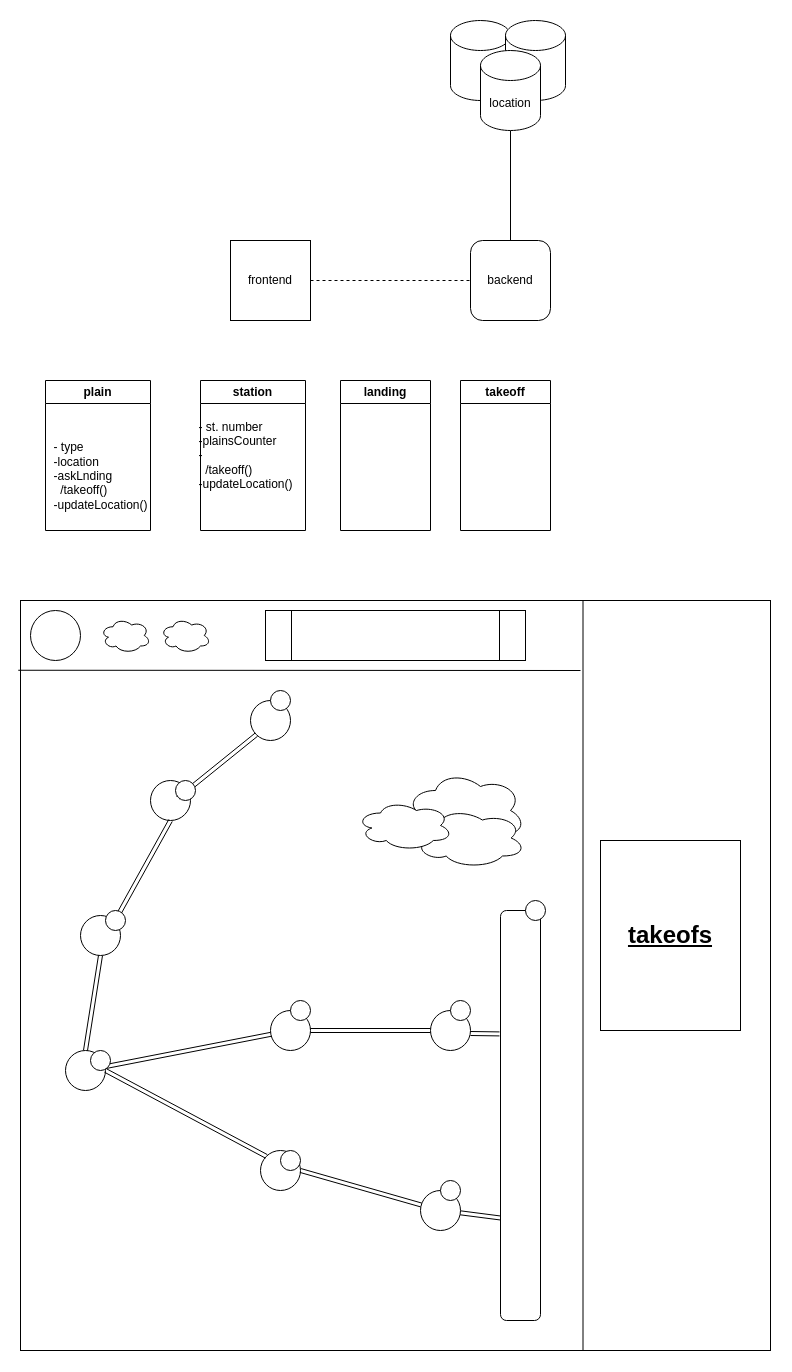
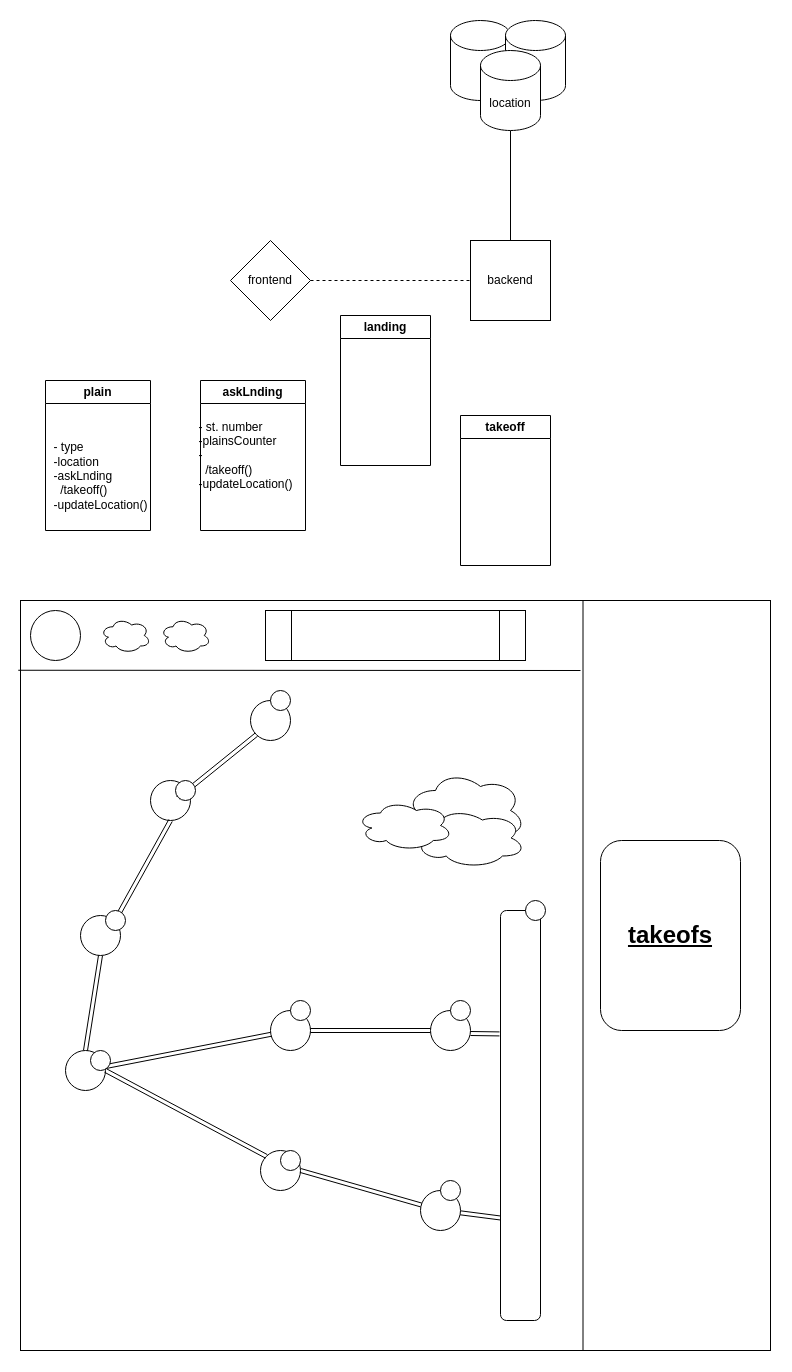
  <mxCell id="0" />
  <mxCell id="1" parent="0" />
- <mxCell id="2" value="frontend" style="whiteSpace=wrap;html=1;aspect=fixed;" vertex="1" parent="1"><mxGeometry x="230" y="240" width="80" height="80" as="geometry" /></mxCell>
- <mxCell id="3" value="backend" style="whiteSpace=wrap;html=1;aspect=fixed;rounded=1;" vertex="1" parent="1"><mxGeometry x="470" y="240" width="80" height="80" as="geometry" /></mxCell>
+ <mxCell id="2" value="frontend" style="rhombus;whiteSpace=wrap;html=1;aspect=fixed;" vertex="1" parent="1"><mxGeometry x="230" y="240" width="80" height="80" as="geometry" /></mxCell>
+ <mxCell id="3" value="backend" style="whiteSpace=wrap;html=1;aspect=fixed;" vertex="1" parent="1"><mxGeometry x="470" y="240" width="80" height="80" as="geometry" /></mxCell>
  <mxCell id="4" value="" style="endArrow=none;html=1;rounded=0;exitX=1;exitY=0.5;exitDx=0;exitDy=0;entryX=0;entryY=0.5;entryDx=0;entryDy=0;dashed=1;" edge="1" parent="1" source="2" target="3"><mxGeometry width="50" height="50" relative="1" as="geometry"><mxPoint x="380" y="310" as="sourcePoint" /><mxPoint x="430" y="260" as="targetPoint" /></mxGeometry></mxCell>
  <mxCell id="5" value="" style="whiteSpace=wrap;html=1;aspect=fixed;" vertex="1" parent="1"><mxGeometry x="20" y="600" width="750" height="750" as="geometry" /></mxCell>
  <mxCell id="6" value="" style="endArrow=none;html=1;rounded=0;entryX=0.75;entryY=0;entryDx=0;entryDy=0;exitX=0.75;exitY=1;exitDx=0;exitDy=0;" edge="1" parent="1" source="5" target="5"><mxGeometry width="50" height="50" relative="1" as="geometry"><mxPoint x="310" y="1000" as="sourcePoint" /><mxPoint x="360" y="950" as="targetPoint" /></mxGeometry></mxCell>
  <mxCell id="7" value="" style="endArrow=none;html=1;rounded=0;exitX=-0.003;exitY=0.093;exitDx=0;exitDy=0;exitPerimeter=0;" edge="1" parent="1" source="5"><mxGeometry width="50" height="50" relative="1" as="geometry"><mxPoint x="30" y="660" as="sourcePoint" /><mxPoint x="580" y="670" as="targetPoint" /></mxGeometry></mxCell>
  <mxCell id="8" value="" style="ellipse;whiteSpace=wrap;html=1;aspect=fixed;" vertex="1" parent="1"><mxGeometry x="30" y="610" width="50" height="50" as="geometry" /></mxCell>
  <mxCell id="9" value="" style="shape=process;whiteSpace=wrap;html=1;backgroundOutline=1;" vertex="1" parent="1"><mxGeometry x="265" y="610" width="260" height="50" as="geometry" /></mxCell>
  <mxCell id="10" value="" style="ellipse;shape=cloud;whiteSpace=wrap;html=1;" vertex="1" parent="1"><mxGeometry x="100" y="617.5" width="50" height="35" as="geometry" /></mxCell>
  <mxCell id="11" value="" style="ellipse;shape=cloud;whiteSpace=wrap;html=1;" vertex="1" parent="1"><mxGeometry x="160" y="617.5" width="50" height="35" as="geometry" /></mxCell>
- <mxCell id="12" value="&lt;font style=&quot;font-size: 24px;&quot;&gt;&lt;b&gt;&lt;u&gt;takeofs&lt;/u&gt;&lt;/b&gt;&lt;/font&gt;" style="whiteSpace=wrap;html=1;rounded=0;" vertex="1" parent="1"><mxGeometry x="600" y="840" width="140" height="190" as="geometry" /></mxCell>
+ <mxCell id="12" value="&lt;font style=&quot;font-size: 24px;&quot;&gt;&lt;b&gt;&lt;u&gt;takeofs&lt;/u&gt;&lt;/b&gt;&lt;/font&gt;" style="rounded=1;whiteSpace=wrap;html=1;" vertex="1" parent="1"><mxGeometry x="600" y="840" width="140" height="190" as="geometry" /></mxCell>
  <mxCell id="13" value="" style="ellipse;whiteSpace=wrap;html=1;aspect=fixed;" vertex="1" parent="1"><mxGeometry x="260" y="1150" width="40" height="40" as="geometry" /></mxCell>
  <mxCell id="14" value="" style="ellipse;whiteSpace=wrap;html=1;aspect=fixed;" vertex="1" parent="1"><mxGeometry x="270" y="1010" width="40" height="40" as="geometry" /></mxCell>
  <mxCell id="15" value="" style="ellipse;whiteSpace=wrap;html=1;aspect=fixed;" vertex="1" parent="1"><mxGeometry x="420" y="1190" width="40" height="40" as="geometry" /></mxCell>
  <mxCell id="16" value="" style="ellipse;whiteSpace=wrap;html=1;aspect=fixed;" vertex="1" parent="1"><mxGeometry x="250" y="700" width="40" height="40" as="geometry" /></mxCell>
  <mxCell id="17" value="" style="ellipse;whiteSpace=wrap;html=1;aspect=fixed;direction=west;" vertex="1" parent="1"><mxGeometry x="150" y="780" width="40" height="40" as="geometry" /></mxCell>
  <mxCell id="18" value="" style="ellipse;whiteSpace=wrap;html=1;aspect=fixed;" vertex="1" parent="1"><mxGeometry x="80" y="915" width="40" height="40" as="geometry" /></mxCell>
  <mxCell id="19" value="" style="ellipse;whiteSpace=wrap;html=1;aspect=fixed;" vertex="1" parent="1"><mxGeometry x="65" y="1050" width="40" height="40" as="geometry" /></mxCell>
  <mxCell id="20" value="" style="ellipse;whiteSpace=wrap;html=1;aspect=fixed;" vertex="1" parent="1"><mxGeometry x="270" y="690" width="20" height="20" as="geometry" /></mxCell>
  <mxCell id="21" value="" style="ellipse;whiteSpace=wrap;html=1;aspect=fixed;" vertex="1" parent="1"><mxGeometry x="430" y="1010" width="40" height="40" as="geometry" /></mxCell>
  <mxCell id="22" value="" style="shape=link;html=1;rounded=0;entryX=0;entryY=1;entryDx=0;entryDy=0;exitX=0;exitY=1;exitDx=0;exitDy=0;" edge="1" parent="1" source="36" target="16"><mxGeometry width="100" relative="1" as="geometry"><mxPoint x="290" y="980" as="sourcePoint" /><mxPoint x="390" y="980" as="targetPoint" /></mxGeometry></mxCell>
  <mxCell id="23" value="" style="shape=link;html=1;rounded=0;exitX=1;exitY=0.5;exitDx=0;exitDy=0;" edge="1" parent="1" source="13" target="15"><mxGeometry width="100" relative="1" as="geometry"><mxPoint x="194" y="796" as="sourcePoint" /><mxPoint x="266" y="744" as="targetPoint" /></mxGeometry></mxCell>
  <mxCell id="24" value="" style="shape=link;html=1;rounded=0;exitX=1;exitY=0.5;exitDx=0;exitDy=0;" edge="1" parent="1" source="14" target="21"><mxGeometry width="100" relative="1" as="geometry"><mxPoint x="204" y="806" as="sourcePoint" /><mxPoint x="276" y="754" as="targetPoint" /></mxGeometry></mxCell>
  <mxCell id="25" value="" style="shape=link;html=1;rounded=0;" edge="1" parent="1" source="19" target="14"><mxGeometry width="100" relative="1" as="geometry"><mxPoint x="214" y="816" as="sourcePoint" /><mxPoint x="286" y="764" as="targetPoint" /></mxGeometry></mxCell>
  <mxCell id="26" value="" style="shape=link;html=1;rounded=0;entryX=0;entryY=0;entryDx=0;entryDy=0;exitX=1;exitY=0.5;exitDx=0;exitDy=0;" edge="1" parent="1" source="19" target="13"><mxGeometry width="100" relative="1" as="geometry"><mxPoint x="224" y="826" as="sourcePoint" /><mxPoint x="296" y="774" as="targetPoint" /></mxGeometry></mxCell>
  <mxCell id="27" value="" style="shape=link;html=1;rounded=0;entryX=0.5;entryY=1;entryDx=0;entryDy=0;exitX=0.5;exitY=0;exitDx=0;exitDy=0;" edge="1" parent="1" source="19" target="18"><mxGeometry width="100" relative="1" as="geometry"><mxPoint x="234" y="836" as="sourcePoint" /><mxPoint x="306" y="784" as="targetPoint" /></mxGeometry></mxCell>
  <mxCell id="28" value="" style="shape=link;html=1;rounded=0;entryX=0.5;entryY=0;entryDx=0;entryDy=0;exitX=1;exitY=0;exitDx=0;exitDy=0;" edge="1" parent="1" source="18" target="17"><mxGeometry width="100" relative="1" as="geometry"><mxPoint x="244" y="846" as="sourcePoint" /><mxPoint x="316" y="794" as="targetPoint" /></mxGeometry></mxCell>
  <mxCell id="29" value="" style="rounded=1;whiteSpace=wrap;html=1;" vertex="1" parent="1"><mxGeometry x="500" y="910" width="40" height="410" as="geometry" /></mxCell>
  <mxCell id="30" value="" style="shape=link;html=1;rounded=0;entryX=0;entryY=0.75;entryDx=0;entryDy=0;" edge="1" parent="1" source="15" target="29"><mxGeometry width="100" relative="1" as="geometry"><mxPoint x="320" y="1040" as="sourcePoint" /><mxPoint x="440" y="1040" as="targetPoint" /></mxGeometry></mxCell>
  <mxCell id="31" value="" style="shape=link;html=1;rounded=0;entryX=-0.025;entryY=0.301;entryDx=0;entryDy=0;entryPerimeter=0;" edge="1" parent="1" target="29"><mxGeometry width="100" relative="1" as="geometry"><mxPoint x="470" y="1033" as="sourcePoint" /><mxPoint x="450" y="1050" as="targetPoint" /></mxGeometry></mxCell>
  <mxCell id="32" value="" style="ellipse;whiteSpace=wrap;html=1;aspect=fixed;" vertex="1" parent="1"><mxGeometry x="105" y="910" width="20" height="20" as="geometry" /></mxCell>
  <mxCell id="33" value="" style="ellipse;whiteSpace=wrap;html=1;aspect=fixed;" vertex="1" parent="1"><mxGeometry x="290" y="1000" width="20" height="20" as="geometry" /></mxCell>
  <mxCell id="34" value="" style="ellipse;whiteSpace=wrap;html=1;aspect=fixed;" vertex="1" parent="1"><mxGeometry x="450" y="1000" width="20" height="20" as="geometry" /></mxCell>
  <mxCell id="35" value="" style="shape=link;html=1;rounded=0;entryX=0;entryY=1;entryDx=0;entryDy=0;exitX=0;exitY=1;exitDx=0;exitDy=0;" edge="1" parent="1" source="17" target="36"><mxGeometry width="100" relative="1" as="geometry"><mxPoint x="184" y="786" as="sourcePoint" /><mxPoint x="256" y="734" as="targetPoint" /></mxGeometry></mxCell>
  <mxCell id="36" value="" style="ellipse;whiteSpace=wrap;html=1;aspect=fixed;" vertex="1" parent="1"><mxGeometry x="175" y="780" width="20" height="20" as="geometry" /></mxCell>
  <mxCell id="37" value="" style="ellipse;whiteSpace=wrap;html=1;aspect=fixed;" vertex="1" parent="1"><mxGeometry x="440" y="1180" width="20" height="20" as="geometry" /></mxCell>
  <mxCell id="38" value="" style="ellipse;whiteSpace=wrap;html=1;aspect=fixed;direction=south;" vertex="1" parent="1"><mxGeometry x="280" y="1150" width="20" height="20" as="geometry" /></mxCell>
  <mxCell id="39" value="" style="ellipse;whiteSpace=wrap;html=1;aspect=fixed;" vertex="1" parent="1"><mxGeometry x="90" y="1050" width="20" height="20" as="geometry" /></mxCell>
  <mxCell id="40" value="" style="ellipse;whiteSpace=wrap;html=1;aspect=fixed;" vertex="1" parent="1"><mxGeometry x="525" y="900" width="20" height="20" as="geometry" /></mxCell>
  <mxCell id="41" value="" style="ellipse;shape=cloud;whiteSpace=wrap;html=1;" vertex="1" parent="1"><mxGeometry x="405" y="770" width="120" height="80" as="geometry" /></mxCell>
  <mxCell id="42" value="" style="ellipse;shape=cloud;whiteSpace=wrap;html=1;" vertex="1" parent="1"><mxGeometry x="410" y="807.5" width="115" height="60" as="geometry" /></mxCell>
  <mxCell id="43" value="" style="ellipse;shape=cloud;whiteSpace=wrap;html=1;" vertex="1" parent="1"><mxGeometry x="356" y="800" width="96" height="50" as="geometry" /></mxCell>
  <mxCell id="44" value="" style="endArrow=none;html=1;rounded=0;entryX=0.5;entryY=1;entryDx=0;entryDy=0;exitX=0.5;exitY=0;exitDx=0;exitDy=0;" edge="1" parent="1" source="3"><mxGeometry width="50" height="50" relative="1" as="geometry"><mxPoint x="310" y="290" as="sourcePoint" /><mxPoint x="510" y="130" as="targetPoint" /></mxGeometry></mxCell>
  <mxCell id="45" value="" style="shape=cylinder3;whiteSpace=wrap;html=1;boundedLbl=1;backgroundOutline=1;size=15;" vertex="1" parent="1"><mxGeometry x="450" y="20" width="60" height="80" as="geometry" /></mxCell>
  <mxCell id="46" value="" style="shape=cylinder3;whiteSpace=wrap;html=1;boundedLbl=1;backgroundOutline=1;size=15;" vertex="1" parent="1"><mxGeometry x="505" y="20" width="60" height="80" as="geometry" /></mxCell>
  <mxCell id="47" value="location" style="shape=cylinder3;whiteSpace=wrap;html=1;boundedLbl=1;backgroundOutline=1;size=15;" vertex="1" parent="1"><mxGeometry x="480" y="50" width="60" height="80" as="geometry" /></mxCell>
  <mxCell id="48" value="plain" style="swimlane;whiteSpace=wrap;html=1;" vertex="1" parent="1"><mxGeometry x="45" y="380" width="105" height="150" as="geometry" /></mxCell>
  <mxCell id="49" value="&lt;div style=&quot;text-align: left;&quot;&gt;&lt;span style=&quot;background-color: initial;&quot;&gt;- type&lt;/span&gt;&lt;/div&gt;&lt;div style=&quot;text-align: left;&quot;&gt;&lt;span style=&quot;background-color: initial;&quot;&gt;-location&lt;/span&gt;&lt;/div&gt;&lt;div style=&quot;text-align: left;&quot;&gt;&lt;span style=&quot;background-color: initial;&quot;&gt;-askLnding&lt;/span&gt;&lt;/div&gt;&lt;div style=&quot;text-align: left;&quot;&gt;&lt;span style=&quot;background-color: initial;&quot;&gt;&amp;nbsp; /takeoff()&lt;/span&gt;&lt;/div&gt;&lt;div style=&quot;text-align: left;&quot;&gt;&lt;span style=&quot;background-color: initial;&quot;&gt;-updateLocation()&lt;/span&gt;&lt;/div&gt;&lt;div style=&quot;text-align: left;&quot;&gt;&lt;span style=&quot;background-color: initial;&quot;&gt;&lt;br&gt;&lt;/span&gt;&lt;/div&gt;&lt;div style=&quot;text-align: left;&quot;&gt;&lt;span style=&quot;background-color: initial;&quot;&gt;&lt;br&gt;&lt;/span&gt;&lt;/div&gt;" style="text;html=1;align=center;verticalAlign=middle;resizable=0;points=[];autosize=1;strokeColor=none;fillColor=none;" vertex="1" parent="48"><mxGeometry x="-5" y="55" width="120" height="110" as="geometry" /></mxCell>
- <mxCell id="50" value="takeoff" style="swimlane;whiteSpace=wrap;html=1;" vertex="1" parent="1"><mxGeometry x="460" y="380" width="90" height="150" as="geometry" /></mxCell>
- <mxCell id="51" value="landing" style="swimlane;whiteSpace=wrap;html=1;" vertex="1" parent="1"><mxGeometry x="340" y="380" width="90" height="150" as="geometry" /></mxCell>
- <mxCell id="52" value="station" style="swimlane;whiteSpace=wrap;html=1;" vertex="1" parent="1"><mxGeometry x="200" y="380" width="105" height="150" as="geometry" /></mxCell>
+ <mxCell id="50" value="takeoff" style="swimlane;whiteSpace=wrap;html=1;" vertex="1" parent="1"><mxGeometry x="460" y="415" width="90" height="150" as="geometry" /></mxCell>
+ <mxCell id="51" value="landing" style="swimlane;whiteSpace=wrap;html=1;" vertex="1" parent="1"><mxGeometry x="340" y="315" width="90" height="150" as="geometry" /></mxCell>
+ <mxCell id="52" value="askLnding" style="swimlane;whiteSpace=wrap;html=1;" vertex="1" parent="1"><mxGeometry x="200" y="380" width="105" height="150" as="geometry" /></mxCell>
  <mxCell id="53" value="&lt;div style=&quot;border-color: var(--border-color); text-align: left;&quot;&gt;- st. number&lt;/div&gt;&lt;div style=&quot;border-color: var(--border-color); text-align: left;&quot;&gt;&lt;span style=&quot;border-color: var(--border-color); background-color: initial;&quot;&gt;-plainsCounter&lt;/span&gt;&lt;/div&gt;&lt;div style=&quot;border-color: var(--border-color); text-align: left;&quot;&gt;&lt;span style=&quot;border-color: var(--border-color); background-color: initial;&quot;&gt;-&lt;/span&gt;&lt;/div&gt;&lt;div style=&quot;border-color: var(--border-color); text-align: left;&quot;&gt;&lt;span style=&quot;border-color: var(--border-color); background-color: initial;&quot;&gt;&amp;nbsp; /takeoff()&lt;/span&gt;&lt;/div&gt;&lt;div style=&quot;border-color: var(--border-color); text-align: left;&quot;&gt;&lt;span style=&quot;border-color: var(--border-color); background-color: initial;&quot;&gt;-updateLocation()&lt;/span&gt;&lt;/div&gt;" style="text;html=1;align=center;verticalAlign=middle;resizable=0;points=[];autosize=1;strokeColor=none;fillColor=none;" vertex="1" parent="52"><mxGeometry x="-15" y="30" width="120" height="90" as="geometry" /></mxCell>
